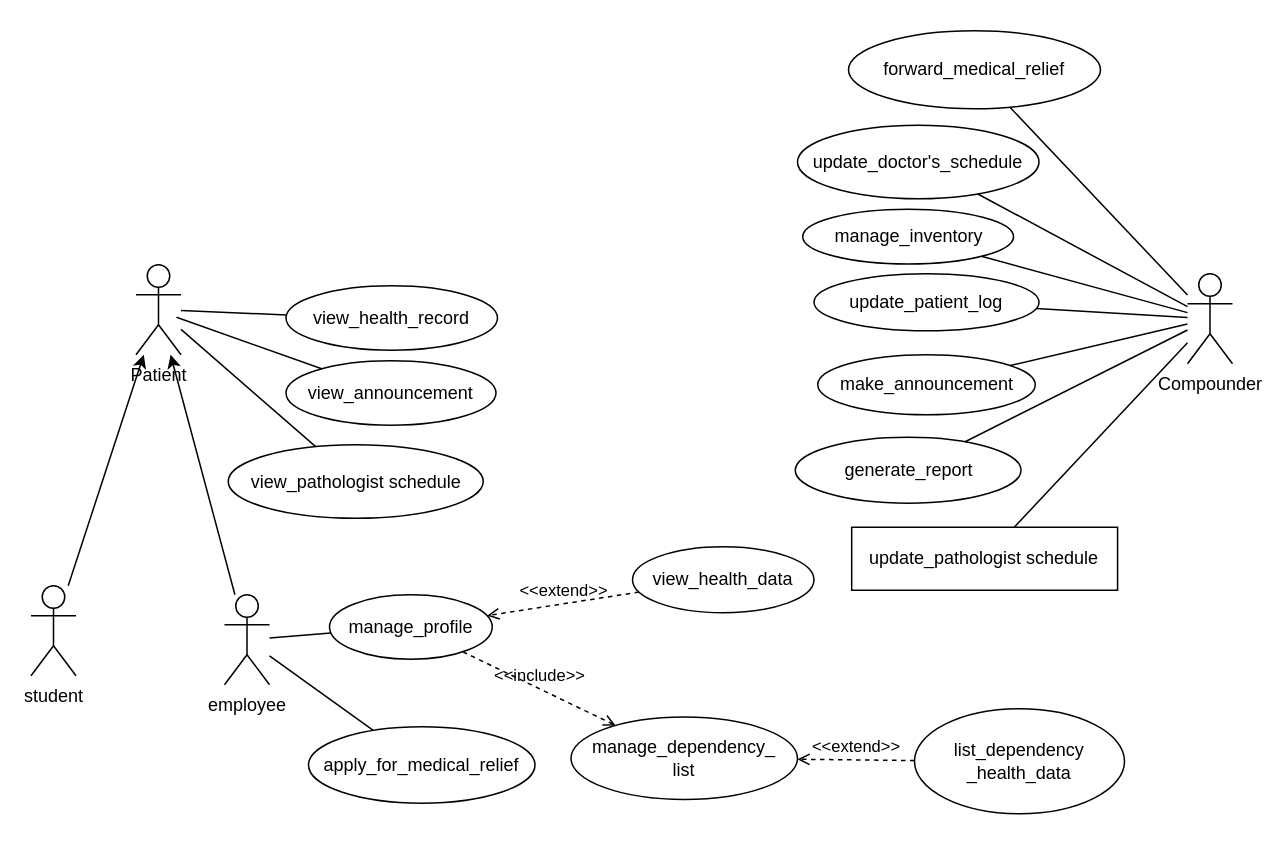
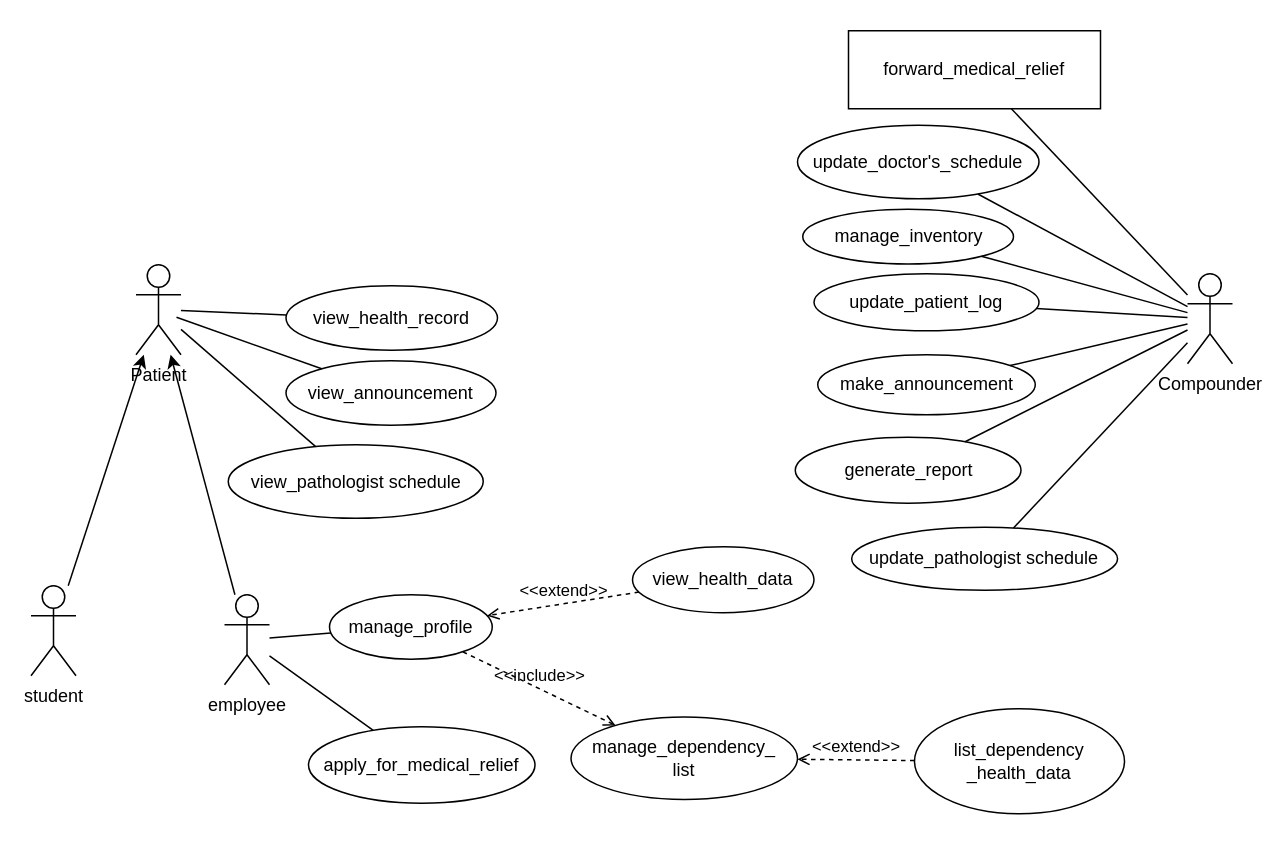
  <mxCell id="0" />
  <mxCell id="1" parent="0" />
  <mxCell id="2" value="Compounder" style="shape=umlActor;verticalLabelPosition=bottom;verticalAlign=top;html=1;outlineConnect=0;" parent="1" vertex="1"><mxGeometry x="791" y="182" width="30" height="60" as="geometry" /></mxCell>
  <mxCell id="3" value="Patient" style="shape=umlActor;verticalLabelPosition=bottom;verticalAlign=top;html=1;outlineConnect=0;" parent="1" vertex="1"><mxGeometry x="90" y="176" width="30" height="60" as="geometry" /></mxCell>
  <mxCell id="4" value="view_health_record" style="ellipse;whiteSpace=wrap;html=1;" parent="1" vertex="1"><mxGeometry x="190" y="190" width="141" height="43" as="geometry" /></mxCell>
  <mxCell id="5" value="update_patient_log" style="ellipse;whiteSpace=wrap;html=1;" parent="1" vertex="1"><mxGeometry x="542" y="182" width="150" height="38" as="geometry" /></mxCell>
  <mxCell id="6" value="manage_inventory" style="ellipse;whiteSpace=wrap;html=1;" parent="1" vertex="1"><mxGeometry x="534.5" y="139" width="140.5" height="36.5" as="geometry" /></mxCell>
  <mxCell id="7" value="update_doctor's_schedule" style="ellipse;whiteSpace=wrap;html=1;" parent="1" vertex="1"><mxGeometry x="531" y="83" width="161" height="49" as="geometry" /></mxCell>
  <mxCell id="8" value="make_announcement" style="ellipse;whiteSpace=wrap;html=1;" parent="1" vertex="1"><mxGeometry x="544.5" y="236" width="145" height="40" as="geometry" /></mxCell>
  <mxCell id="9" value="view_announcement" style="ellipse;whiteSpace=wrap;html=1;" parent="1" vertex="1"><mxGeometry x="190" y="240" width="140" height="43" as="geometry" /></mxCell>
  <mxCell id="10" value="generate_report" style="ellipse;whiteSpace=wrap;html=1;" parent="1" vertex="1"><mxGeometry x="529.5" y="291" width="150.5" height="44" as="geometry" /></mxCell>
  <mxCell id="11" style="edgeStyle=orthogonalEdgeStyle;rounded=0;orthogonalLoop=1;jettySize=auto;html=1;exitX=0.5;exitY=1;exitDx=0;exitDy=0;" parent="1" source="8" target="8" edge="1"><mxGeometry relative="1" as="geometry" /></mxCell>
  <mxCell id="12" value="" style="endArrow=none;html=1;rounded=0;" parent="1" source="4" target="3" edge="1"><mxGeometry width="50" height="50" relative="1" as="geometry"><mxPoint x="261" y="239" as="sourcePoint" /><mxPoint x="311" y="189" as="targetPoint" /></mxGeometry></mxCell>
  <mxCell id="13" value="" style="endArrow=none;html=1;rounded=0;" parent="1" source="9" edge="1"><mxGeometry width="50" height="50" relative="1" as="geometry"><mxPoint x="261" y="239" as="sourcePoint" /><mxPoint x="117" y="211" as="targetPoint" /></mxGeometry></mxCell>
  <mxCell id="14" value="" style="endArrow=none;html=1;rounded=0;" parent="1" source="7" target="2" edge="1"><mxGeometry width="50" height="50" relative="1" as="geometry"><mxPoint x="261" y="239" as="sourcePoint" /><mxPoint x="311" y="189" as="targetPoint" /></mxGeometry></mxCell>
  <mxCell id="15" value="" style="endArrow=none;html=1;rounded=0;" parent="1" source="6" target="2" edge="1"><mxGeometry width="50" height="50" relative="1" as="geometry"><mxPoint x="261" y="239" as="sourcePoint" /><mxPoint x="311" y="189" as="targetPoint" /></mxGeometry></mxCell>
  <mxCell id="16" value="" style="endArrow=none;html=1;rounded=0;" parent="1" source="5" target="2" edge="1"><mxGeometry width="50" height="50" relative="1" as="geometry"><mxPoint x="261" y="239" as="sourcePoint" /><mxPoint x="311" y="189" as="targetPoint" /></mxGeometry></mxCell>
  <mxCell id="17" value="" style="endArrow=none;html=1;rounded=0;" parent="1" source="8" target="2" edge="1"><mxGeometry width="50" height="50" relative="1" as="geometry"><mxPoint x="261" y="239" as="sourcePoint" /><mxPoint x="311" y="189" as="targetPoint" /></mxGeometry></mxCell>
  <mxCell id="18" value="" style="endArrow=none;html=1;rounded=0;" parent="1" source="10" target="2" edge="1"><mxGeometry width="50" height="50" relative="1" as="geometry"><mxPoint x="261" y="239" as="sourcePoint" /><mxPoint x="311" y="189" as="targetPoint" /></mxGeometry></mxCell>
  <mxCell id="19" value="view_pathologist schedule" style="ellipse;whiteSpace=wrap;html=1;" parent="1" vertex="1"><mxGeometry x="151.5" y="296" width="170" height="49" as="geometry" /></mxCell>
- <mxCell id="20" value="update_pathologist schedule" style="whiteSpace=wrap;html=1;rounded=0;" parent="1" vertex="1"><mxGeometry x="567.13" y="351" width="177.25" height="42" as="geometry" /></mxCell>
+ <mxCell id="20" value="update_pathologist schedule" style="ellipse;whiteSpace=wrap;html=1;" parent="1" vertex="1"><mxGeometry x="567.13" y="351" width="177.25" height="42" as="geometry" /></mxCell>
  <mxCell id="21" value="" style="endArrow=none;html=1;rounded=0;" parent="1" source="20" target="2" edge="1"><mxGeometry width="50" height="50" relative="1" as="geometry"><mxPoint x="381" y="291" as="sourcePoint" /><mxPoint x="431" y="241" as="targetPoint" /></mxGeometry></mxCell>
  <mxCell id="22" value="" style="endArrow=none;html=1;rounded=0;" parent="1" source="19" target="3" edge="1"><mxGeometry width="50" height="50" relative="1" as="geometry"><mxPoint x="381" y="291" as="sourcePoint" /><mxPoint x="431" y="241" as="targetPoint" /></mxGeometry></mxCell>
  <mxCell id="23" value="student" style="shape=umlActor;verticalLabelPosition=bottom;verticalAlign=top;html=1;outlineConnect=0;" vertex="1" parent="1"><mxGeometry x="20" y="390" width="30" height="60" as="geometry" /></mxCell>
  <mxCell id="24" value="employee" style="shape=umlActor;verticalLabelPosition=bottom;verticalAlign=top;html=1;outlineConnect=0;" vertex="1" parent="1"><mxGeometry x="149" y="396" width="30" height="60" as="geometry" /></mxCell>
  <mxCell id="25" value="" style="endArrow=classic;html=1;rounded=0;" edge="1" parent="1" source="23" target="3"><mxGeometry width="50" height="50" relative="1" as="geometry"><mxPoint x="381" y="394" as="sourcePoint" /><mxPoint x="431" y="344" as="targetPoint" /></mxGeometry></mxCell>
  <mxCell id="26" value="" style="endArrow=classic;html=1;rounded=0;" edge="1" parent="1" source="24" target="3"><mxGeometry width="50" height="50" relative="1" as="geometry"><mxPoint x="381" y="394" as="sourcePoint" /><mxPoint x="431" y="344" as="targetPoint" /></mxGeometry></mxCell>
  <mxCell id="27" value="manage_profile" style="ellipse;whiteSpace=wrap;html=1;" vertex="1" parent="1"><mxGeometry x="219" y="396" width="108.5" height="43" as="geometry" /></mxCell>
  <mxCell id="28" value="view_health_data" style="ellipse;whiteSpace=wrap;html=1;" vertex="1" parent="1"><mxGeometry x="421" y="364" width="121" height="44" as="geometry" /></mxCell>
  <mxCell id="29" value="manage_dependency_&lt;br&gt;list" style="ellipse;whiteSpace=wrap;html=1;" vertex="1" parent="1"><mxGeometry x="380" y="477.5" width="151" height="55" as="geometry" /></mxCell>
  <mxCell id="30" value="&amp;lt;&amp;lt;extend&amp;gt;&amp;gt;" style="html=1;verticalAlign=bottom;labelBackgroundColor=none;endArrow=open;endFill=0;dashed=1;rounded=0;" edge="1" parent="1" source="28" target="27"><mxGeometry width="160" relative="1" as="geometry"><mxPoint x="496" y="503" as="sourcePoint" /><mxPoint x="486" y="369" as="targetPoint" /></mxGeometry></mxCell>
  <mxCell id="31" value="&amp;lt;&amp;lt;include&amp;gt;&amp;gt;" style="html=1;verticalAlign=bottom;labelBackgroundColor=none;endArrow=open;endFill=0;dashed=1;rounded=0;" edge="1" parent="1" source="27" target="29"><mxGeometry width="160" relative="1" as="geometry"><mxPoint x="326" y="369" as="sourcePoint" /><mxPoint x="486" y="369" as="targetPoint" /></mxGeometry></mxCell>
  <mxCell id="32" value="" style="endArrow=none;html=1;rounded=0;" edge="1" parent="1" source="27" target="24"><mxGeometry width="50" height="50" relative="1" as="geometry"><mxPoint x="381" y="578" as="sourcePoint" /><mxPoint x="431" y="528" as="targetPoint" /></mxGeometry></mxCell>
  <mxCell id="33" value="list_dependency&lt;br&gt;_health_data" style="ellipse;whiteSpace=wrap;html=1;" vertex="1" parent="1"><mxGeometry x="609" y="472" width="140" height="70" as="geometry" /></mxCell>
  <mxCell id="34" value="&amp;lt;&amp;lt;extend&amp;gt;&amp;gt;" style="html=1;verticalAlign=bottom;labelBackgroundColor=none;endArrow=open;endFill=0;dashed=1;rounded=0;" edge="1" parent="1" source="33" target="29"><mxGeometry width="160" relative="1" as="geometry"><mxPoint x="326" y="505" as="sourcePoint" /><mxPoint x="486" y="505" as="targetPoint" /></mxGeometry></mxCell>
  <mxCell id="35" value="apply_for_medical_relief" style="ellipse;whiteSpace=wrap;html=1;" vertex="1" parent="1"><mxGeometry x="205" y="484" width="151" height="51" as="geometry" /></mxCell>
  <mxCell id="36" value="" style="endArrow=none;html=1;rounded=0;" edge="1" parent="1" source="35" target="24"><mxGeometry width="50" height="50" relative="1" as="geometry"><mxPoint x="381" y="606" as="sourcePoint" /><mxPoint x="431" y="556" as="targetPoint" /></mxGeometry></mxCell>
- <mxCell id="37" value="forward_medical_relief" style="ellipse;whiteSpace=wrap;html=1;" vertex="1" parent="1"><mxGeometry x="565" y="20" width="168" height="52" as="geometry" /></mxCell>
+ <mxCell id="37" value="forward_medical_relief" style="whiteSpace=wrap;html=1;rounded=0;" vertex="1" parent="1"><mxGeometry x="565" y="20" width="168" height="52" as="geometry" /></mxCell>
  <mxCell id="38" value="" style="endArrow=none;html=1;rounded=0;" edge="1" parent="1" source="2" target="37"><mxGeometry width="50" height="50" relative="1" as="geometry"><mxPoint x="381" y="272" as="sourcePoint" /><mxPoint x="431" y="222" as="targetPoint" /></mxGeometry></mxCell>
